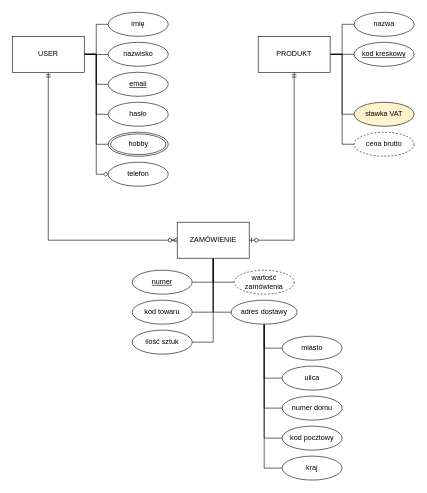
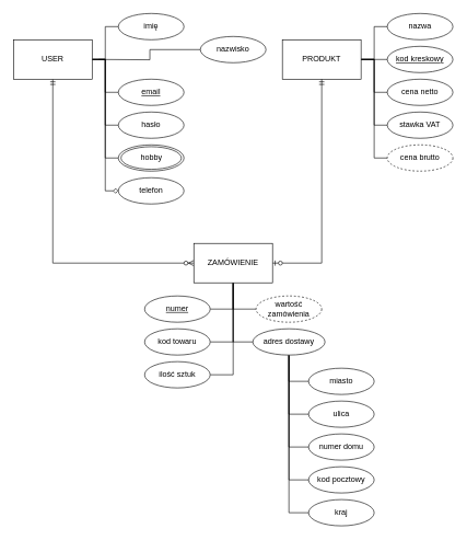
  <mxCell id="0" />
  <mxCell id="1" parent="0" />
  <mxCell id="2" style="edgeStyle=orthogonalEdgeStyle;rounded=0;orthogonalLoop=1;jettySize=auto;html=1;endArrow=none;endFill=0;" edge="1" parent="1" source="9" target="10"><mxGeometry relative="1" as="geometry" /></mxCell>
  <mxCell id="3" style="edgeStyle=orthogonalEdgeStyle;rounded=0;orthogonalLoop=1;jettySize=auto;html=1;endArrow=none;endFill=0;" edge="1" parent="1" target="11"><mxGeometry relative="1" as="geometry"><mxPoint x="150" y="90" as="sourcePoint" /></mxGeometry></mxCell>
  <mxCell id="4" style="edgeStyle=orthogonalEdgeStyle;rounded=0;orthogonalLoop=1;jettySize=auto;html=1;entryX=0;entryY=0.5;entryDx=0;entryDy=0;endArrow=none;endFill=0;" edge="1" parent="1" source="9" target="12"><mxGeometry relative="1" as="geometry" /></mxCell>
  <mxCell id="5" style="edgeStyle=orthogonalEdgeStyle;rounded=0;orthogonalLoop=1;jettySize=auto;html=1;entryX=0;entryY=0.5;entryDx=0;entryDy=0;endArrow=none;endFill=0;" edge="1" parent="1" source="9" target="13"><mxGeometry relative="1" as="geometry" /></mxCell>
  <mxCell id="6" style="edgeStyle=orthogonalEdgeStyle;rounded=0;orthogonalLoop=1;jettySize=auto;html=1;entryX=0;entryY=0.5;entryDx=0;entryDy=0;endArrow=none;endFill=0;" edge="1" parent="1" source="9" target="14"><mxGeometry relative="1" as="geometry" /></mxCell>
  <mxCell id="7" style="edgeStyle=orthogonalEdgeStyle;rounded=0;orthogonalLoop=1;jettySize=auto;html=1;entryX=0;entryY=0.5;entryDx=0;entryDy=0;endArrow=diamond;endFill=0;" edge="1" parent="1" source="9" target="15"><mxGeometry relative="1" as="geometry" /></mxCell>
  <mxCell id="8" style="edgeStyle=orthogonalEdgeStyle;rounded=0;jumpSize=0;orthogonalLoop=1;jettySize=auto;html=1;endArrow=ERzeroToMany;endFill=1;strokeColor=#000000;startArrow=ERmandOne;startFill=0;" edge="1" parent="1" source="9" target="33"><mxGeometry relative="1" as="geometry"><mxPoint x="80" y="290" as="targetPoint" /><Array as="points"><mxPoint x="80" y="400" /></Array></mxGeometry></mxCell>
  <mxCell id="9" value="&lt;div&gt;USER&lt;/div&gt;" style="rounded=0;whiteSpace=wrap;html=1;" vertex="1" parent="1"><mxGeometry x="20" y="60" width="120" height="60" as="geometry" /></mxCell>
  <mxCell id="10" value="&lt;div&gt;imię&lt;/div&gt;" style="ellipse;whiteSpace=wrap;html=1;" vertex="1" parent="1"><mxGeometry x="180" y="20" width="100" height="40" as="geometry" /></mxCell>
- <mxCell id="11" value="&lt;div&gt;nazwisko&lt;/div&gt;" style="ellipse;whiteSpace=wrap;html=1;" vertex="1" parent="1"><mxGeometry x="180" y="70" width="100" height="40" as="geometry" /></mxCell>
+ <mxCell id="11" value="&lt;div&gt;nazwisko&lt;/div&gt;" style="ellipse;whiteSpace=wrap;html=1;" vertex="1" parent="1"><mxGeometry x="305" y="55" width="100" height="40" as="geometry" /></mxCell>
  <mxCell id="12" value="&lt;u&gt;email&lt;/u&gt;" style="ellipse;whiteSpace=wrap;html=1;" vertex="1" parent="1"><mxGeometry x="180" y="120" width="100" height="40" as="geometry" /></mxCell>
  <mxCell id="13" value="&lt;div&gt;hasło&lt;/div&gt;" style="ellipse;whiteSpace=wrap;html=1;" vertex="1" parent="1"><mxGeometry x="180" y="170" width="100" height="40" as="geometry" /></mxCell>
  <mxCell id="14" value="&lt;div&gt;hobby&lt;/div&gt;" style="shape=mxgraph.bpmn.shape;html=1;verticalLabelPosition=middle;labelBackgroundColor=none;verticalAlign=middle;align=center;perimeter=ellipsePerimeter;outlineConnect=0;outline=throwing;symbol=general;shadow=0;sketch=0;strokeColor=#000000;labelPosition=center;" vertex="1" parent="1"><mxGeometry x="180" y="220" width="100" height="40" as="geometry" /></mxCell>
  <mxCell id="15" value="telefon" style="ellipse;whiteSpace=wrap;html=1;shadow=0;labelBackgroundColor=none;sketch=0;strokeColor=#000000;" vertex="1" parent="1"><mxGeometry x="180" y="270" width="100" height="40" as="geometry" /></mxCell>
  <mxCell id="16" style="edgeStyle=orthogonalEdgeStyle;rounded=0;orthogonalLoop=1;jettySize=auto;html=1;endArrow=none;endFill=0;" edge="1" parent="1" source="21" target="22"><mxGeometry relative="1" as="geometry" /></mxCell>
  <mxCell id="17" style="edgeStyle=orthogonalEdgeStyle;rounded=0;orthogonalLoop=1;jettySize=auto;html=1;endArrow=none;endFill=0;" edge="1" parent="1" source="21" target="23"><mxGeometry relative="1" as="geometry" /></mxCell>
+ <mxCell id="18" style="edgeStyle=orthogonalEdgeStyle;rounded=0;orthogonalLoop=1;jettySize=auto;html=1;endArrow=none;endFill=0;" edge="1" parent="1" source="21" target="24"><mxGeometry relative="1" as="geometry" /></mxCell>
  <mxCell id="19" style="edgeStyle=orthogonalEdgeStyle;rounded=0;orthogonalLoop=1;jettySize=auto;html=1;entryX=0;entryY=0.5;entryDx=0;entryDy=0;endArrow=none;endFill=0;" edge="1" parent="1" source="21" target="25"><mxGeometry relative="1" as="geometry" /></mxCell>
  <mxCell id="20" style="edgeStyle=orthogonalEdgeStyle;rounded=0;orthogonalLoop=1;jettySize=auto;html=1;entryX=0;entryY=0.5;entryDx=0;entryDy=0;endArrow=none;endFill=0;" edge="1" parent="1" source="21" target="26"><mxGeometry relative="1" as="geometry" /></mxCell>
  <mxCell id="21" value="PRODUKT" style="rounded=0;whiteSpace=wrap;html=1;shadow=0;labelBackgroundColor=none;sketch=0;strokeColor=#000000;" vertex="1" parent="1"><mxGeometry x="430" y="60" width="120" height="60" as="geometry" /></mxCell>
  <mxCell id="22" value="&lt;div&gt;nazwa&lt;/div&gt;" style="ellipse;whiteSpace=wrap;html=1;shadow=0;labelBackgroundColor=none;sketch=0;strokeColor=#000000;" vertex="1" parent="1"><mxGeometry x="590" y="20" width="100" height="40" as="geometry" /></mxCell>
  <mxCell id="23" value="&lt;u&gt;kod kreskowy&lt;br&gt;&lt;/u&gt;" style="ellipse;whiteSpace=wrap;html=1;shadow=0;labelBackgroundColor=none;sketch=0;strokeColor=#000000;" vertex="1" parent="1"><mxGeometry x="590" y="70" width="100" height="40" as="geometry" /></mxCell>
- <mxCell id="25" value="stawka VAT" style="ellipse;whiteSpace=wrap;html=1;shadow=0;labelBackgroundColor=none;sketch=0;strokeColor=#000000;fillColor=#fff2cc;" vertex="1" parent="1"><mxGeometry x="590" y="170" width="100" height="40" as="geometry" /></mxCell>
+ <mxCell id="24" value="&lt;div&gt;cena netto&lt;/div&gt;" style="ellipse;whiteSpace=wrap;html=1;shadow=0;labelBackgroundColor=none;sketch=0;strokeColor=#000000;" vertex="1" parent="1"><mxGeometry x="590" y="120" width="100" height="40" as="geometry" /></mxCell>
+ <mxCell id="25" value="stawka VAT" style="ellipse;whiteSpace=wrap;html=1;shadow=0;labelBackgroundColor=none;sketch=0;strokeColor=#000000;" vertex="1" parent="1"><mxGeometry x="590" y="170" width="100" height="40" as="geometry" /></mxCell>
  <mxCell id="26" value="cena brutto" style="ellipse;whiteSpace=wrap;html=1;shadow=0;labelBackgroundColor=none;sketch=0;strokeColor=#000000;dashed=1;" vertex="1" parent="1"><mxGeometry x="590" y="220" width="100" height="40" as="geometry" /></mxCell>
  <mxCell id="27" style="edgeStyle=orthogonalEdgeStyle;rounded=0;orthogonalLoop=1;jettySize=auto;html=1;entryX=1;entryY=0.5;entryDx=0;entryDy=0;endArrow=none;endFill=0;" edge="1" parent="1" source="33" target="34"><mxGeometry relative="1" as="geometry" /></mxCell>
  <mxCell id="28" style="edgeStyle=orthogonalEdgeStyle;rounded=0;orthogonalLoop=1;jettySize=auto;html=1;entryX=1;entryY=0.5;entryDx=0;entryDy=0;endArrow=none;endFill=0;" edge="1" parent="1" source="33" target="35"><mxGeometry relative="1" as="geometry" /></mxCell>
  <mxCell id="29" style="edgeStyle=orthogonalEdgeStyle;rounded=0;orthogonalLoop=1;jettySize=auto;html=1;entryX=1;entryY=0.5;entryDx=0;entryDy=0;endArrow=none;endFill=0;" edge="1" parent="1" source="33" target="36"><mxGeometry relative="1" as="geometry" /></mxCell>
  <mxCell id="30" style="edgeStyle=orthogonalEdgeStyle;rounded=0;orthogonalLoop=1;jettySize=auto;html=1;entryX=0;entryY=0.5;entryDx=0;entryDy=0;endArrow=none;endFill=0;" edge="1" parent="1" source="33" target="37"><mxGeometry relative="1" as="geometry" /></mxCell>
  <mxCell id="31" style="edgeStyle=orthogonalEdgeStyle;rounded=0;orthogonalLoop=1;jettySize=auto;html=1;entryX=0;entryY=0.5;entryDx=0;entryDy=0;endArrow=none;endFill=0;" edge="1" parent="1" source="33" target="43"><mxGeometry relative="1" as="geometry" /></mxCell>
  <mxCell id="32" style="edgeStyle=orthogonalEdgeStyle;rounded=0;orthogonalLoop=1;jettySize=auto;html=1;endArrow=ERmandOne;endFill=0;startArrow=ERzeroToOne;startFill=1;" edge="1" parent="1" source="33" target="21"><mxGeometry relative="1" as="geometry"><mxPoint x="490" y="330" as="targetPoint" /></mxGeometry></mxCell>
  <mxCell id="33" value="&lt;div&gt;ZAMÓWIENIE&lt;/div&gt;" style="rounded=0;whiteSpace=wrap;html=1;shadow=0;labelBackgroundColor=none;sketch=0;strokeColor=#000000;" vertex="1" parent="1"><mxGeometry x="295" y="370" width="120" height="60" as="geometry" /></mxCell>
  <mxCell id="34" value="&lt;u&gt;numer&lt;/u&gt;" style="ellipse;whiteSpace=wrap;html=1;shadow=0;labelBackgroundColor=none;sketch=0;strokeColor=#000000;" vertex="1" parent="1"><mxGeometry x="220" y="450" width="100" height="40" as="geometry" /></mxCell>
  <mxCell id="35" value="kod towaru" style="ellipse;whiteSpace=wrap;html=1;shadow=0;labelBackgroundColor=none;sketch=0;strokeColor=#000000;" vertex="1" parent="1"><mxGeometry x="220" y="500" width="100" height="40" as="geometry" /></mxCell>
  <mxCell id="36" value="ilość sztuk" style="ellipse;whiteSpace=wrap;html=1;shadow=0;labelBackgroundColor=none;sketch=0;strokeColor=#000000;" vertex="1" parent="1"><mxGeometry x="220" y="550" width="100" height="40" as="geometry" /></mxCell>
  <mxCell id="37" value="wartość zamówienia" style="ellipse;whiteSpace=wrap;html=1;shadow=0;labelBackgroundColor=none;sketch=0;strokeColor=#000000;dashed=1;" vertex="1" parent="1"><mxGeometry x="390" y="450" width="100" height="40" as="geometry" /></mxCell>
  <mxCell id="38" style="edgeStyle=orthogonalEdgeStyle;rounded=0;orthogonalLoop=1;jettySize=auto;html=1;entryX=0;entryY=0.5;entryDx=0;entryDy=0;endArrow=none;endFill=0;" edge="1" parent="1" source="43" target="44"><mxGeometry relative="1" as="geometry" /></mxCell>
  <mxCell id="39" style="edgeStyle=orthogonalEdgeStyle;rounded=0;orthogonalLoop=1;jettySize=auto;html=1;entryX=0;entryY=0.5;entryDx=0;entryDy=0;endArrow=none;endFill=0;" edge="1" parent="1" source="43" target="45"><mxGeometry relative="1" as="geometry" /></mxCell>
  <mxCell id="40" style="edgeStyle=orthogonalEdgeStyle;rounded=0;orthogonalLoop=1;jettySize=auto;html=1;entryX=0;entryY=0.5;entryDx=0;entryDy=0;endArrow=none;endFill=0;" edge="1" parent="1" source="43" target="46"><mxGeometry relative="1" as="geometry" /></mxCell>
  <mxCell id="41" style="edgeStyle=orthogonalEdgeStyle;rounded=0;orthogonalLoop=1;jettySize=auto;html=1;entryX=0;entryY=0.5;entryDx=0;entryDy=0;endArrow=none;endFill=0;" edge="1" parent="1" source="43" target="47"><mxGeometry relative="1" as="geometry" /></mxCell>
  <mxCell id="42" style="edgeStyle=orthogonalEdgeStyle;rounded=0;orthogonalLoop=1;jettySize=auto;html=1;entryX=0;entryY=0.5;entryDx=0;entryDy=0;endArrow=none;endFill=0;" edge="1" parent="1" source="43" target="48"><mxGeometry relative="1" as="geometry" /></mxCell>
  <mxCell id="43" value="adres dostawy" style="ellipse;whiteSpace=wrap;html=1;shadow=0;labelBackgroundColor=none;sketch=0;strokeColor=#000000;" vertex="1" parent="1"><mxGeometry x="385" y="500" width="110" height="40" as="geometry" /></mxCell>
  <mxCell id="44" value="&lt;div&gt;miasto&lt;/div&gt;" style="ellipse;whiteSpace=wrap;html=1;shadow=0;labelBackgroundColor=none;sketch=0;strokeColor=#000000;" vertex="1" parent="1"><mxGeometry x="470" y="560" width="100" height="40" as="geometry" /></mxCell>
  <mxCell id="45" value="&lt;div&gt;ulica&lt;/div&gt;" style="ellipse;whiteSpace=wrap;html=1;shadow=0;labelBackgroundColor=none;sketch=0;strokeColor=#000000;" vertex="1" parent="1"><mxGeometry x="470" y="610" width="100" height="40" as="geometry" /></mxCell>
  <mxCell id="46" value="numer domu" style="ellipse;whiteSpace=wrap;html=1;shadow=0;labelBackgroundColor=none;sketch=0;strokeColor=#000000;" vertex="1" parent="1"><mxGeometry x="470" y="660" width="100" height="40" as="geometry" /></mxCell>
  <mxCell id="47" value="kod pocztowy" style="ellipse;whiteSpace=wrap;html=1;shadow=0;labelBackgroundColor=none;sketch=0;strokeColor=#000000;" vertex="1" parent="1"><mxGeometry x="470" y="710" width="100" height="40" as="geometry" /></mxCell>
  <mxCell id="48" value="kraj" style="ellipse;whiteSpace=wrap;html=1;shadow=0;labelBackgroundColor=none;sketch=0;strokeColor=#000000;" vertex="1" parent="1"><mxGeometry x="470" y="760" width="100" height="40" as="geometry" /></mxCell>
